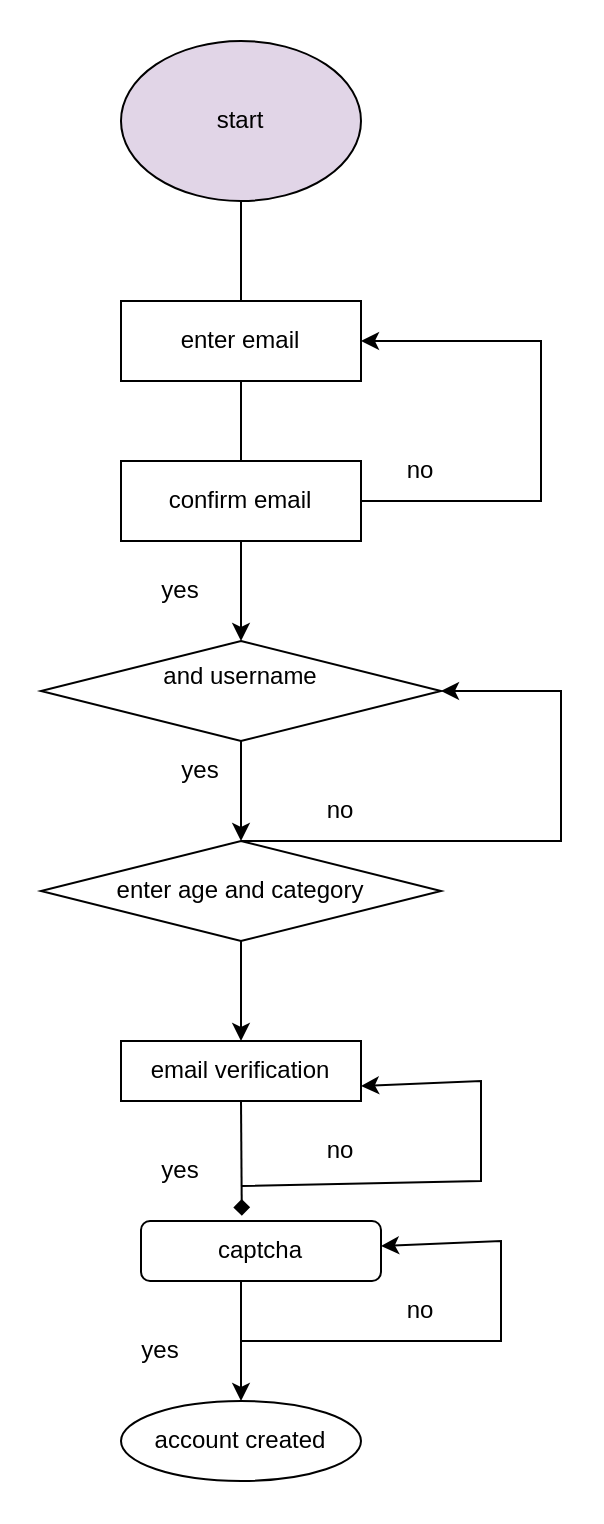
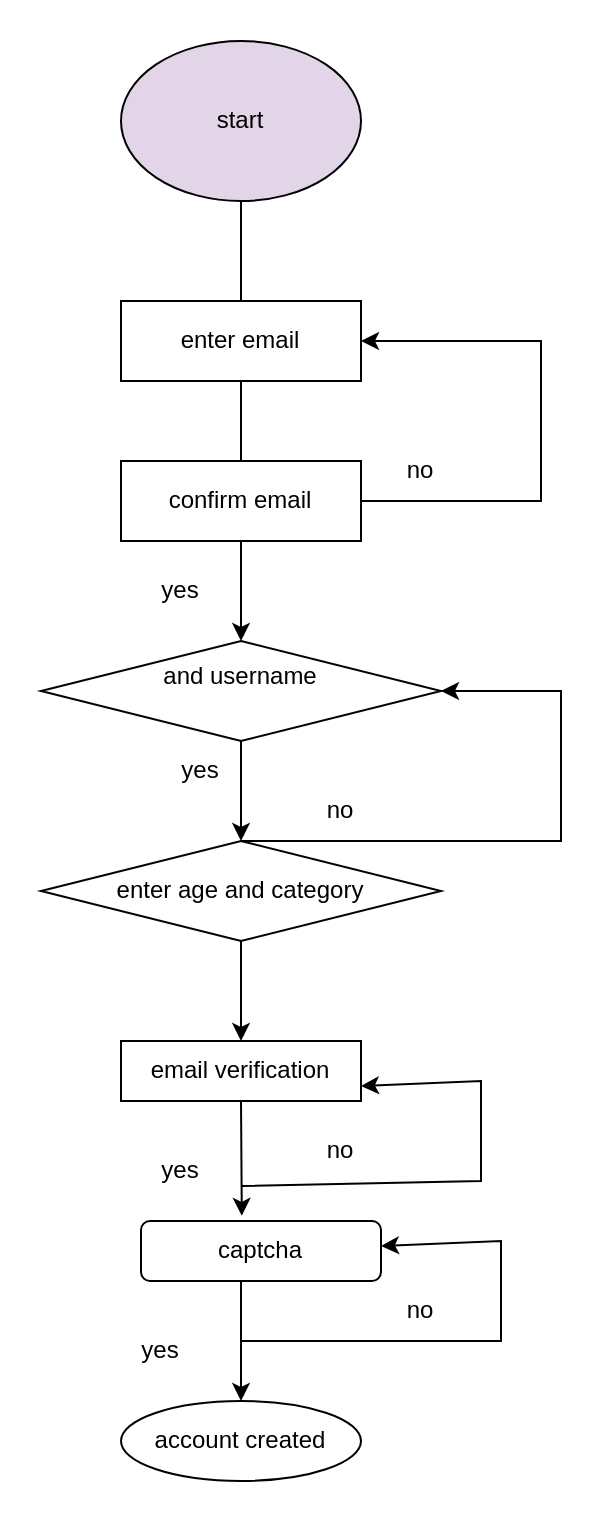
  <mxCell id="0" />
  <mxCell id="1" parent="0" />
  <mxCell id="2" value="start" style="ellipse;whiteSpace=wrap;html=1;fillColor=#e1d5e7;" vertex="1" parent="1"><mxGeometry x="60" y="20" width="120" height="80" as="geometry" /></mxCell>
  <mxCell id="3" value="" style="endArrow=none;html=1;rounded=0;exitX=0.5;exitY=1;exitDx=0;exitDy=0;" edge="1" parent="1" source="2"><mxGeometry width="50" height="50" relative="1" as="geometry"><mxPoint x="100" y="150" as="sourcePoint" /><mxPoint x="120" y="150" as="targetPoint" /></mxGeometry></mxCell>
  <mxCell id="4" value="enter email" style="rounded=0;whiteSpace=wrap;html=1;" vertex="1" parent="1"><mxGeometry x="60" y="150" width="120" height="40" as="geometry" /></mxCell>
  <mxCell id="5" value="" style="endArrow=none;html=1;rounded=0;entryX=0.5;entryY=1;entryDx=0;entryDy=0;" edge="1" parent="1" target="4"><mxGeometry width="50" height="50" relative="1" as="geometry"><mxPoint x="120" y="230" as="sourcePoint" /><mxPoint x="150" y="190" as="targetPoint" /></mxGeometry></mxCell>
  <mxCell id="6" value="confirm email" style="rounded=0;whiteSpace=wrap;html=1;" vertex="1" parent="1"><mxGeometry x="60" y="230" width="120" height="40" as="geometry" /></mxCell>
  <mxCell id="7" value="" style="endArrow=classic;html=1;rounded=0;exitX=0.5;exitY=1;exitDx=0;exitDy=0;" edge="1" parent="1" source="6"><mxGeometry width="50" height="50" relative="1" as="geometry"><mxPoint x="120" y="280" as="sourcePoint" /><mxPoint x="120" y="320" as="targetPoint" /></mxGeometry></mxCell>
  <mxCell id="8" value="yes" style="text;html=1;strokeColor=none;fillColor=none;align=center;verticalAlign=middle;whiteSpace=wrap;rounded=0;" vertex="1" parent="1"><mxGeometry x="60" y="280" width="60" height="30" as="geometry" /></mxCell>
  <mxCell id="9" value="" style="endArrow=classic;html=1;rounded=0;exitX=1;exitY=0.5;exitDx=0;exitDy=0;entryX=1;entryY=0.5;entryDx=0;entryDy=0;" edge="1" parent="1" source="6" target="4"><mxGeometry width="50" height="50" relative="1" as="geometry"><mxPoint x="190" y="260" as="sourcePoint" /><mxPoint x="240" y="170" as="targetPoint" /><Array as="points"><mxPoint x="270" y="250" /><mxPoint x="270" y="170" /></Array></mxGeometry></mxCell>
  <mxCell id="10" value="no" style="text;html=1;strokeColor=none;fillColor=none;align=center;verticalAlign=middle;whiteSpace=wrap;rounded=0;" vertex="1" parent="1"><mxGeometry x="180" y="220" width="60" height="30" as="geometry" /></mxCell>
  <mxCell id="11" value="and username&lt;br&gt;&lt;br&gt;" style="rhombus;whiteSpace=wrap;html=1;" vertex="1" parent="1"><mxGeometry x="20" y="320" width="200" height="50" as="geometry" /></mxCell>
  <mxCell id="12" value="" style="endArrow=classic;html=1;rounded=0;exitX=0.5;exitY=1;exitDx=0;exitDy=0;" edge="1" parent="1" source="11"><mxGeometry width="50" height="50" relative="1" as="geometry"><mxPoint x="320" y="380" as="sourcePoint" /><mxPoint x="120" y="420" as="targetPoint" /></mxGeometry></mxCell>
  <mxCell id="13" value="yes" style="text;html=1;strokeColor=none;fillColor=none;align=center;verticalAlign=middle;whiteSpace=wrap;rounded=0;" vertex="1" parent="1"><mxGeometry x="70" y="370" width="60" height="30" as="geometry" /></mxCell>
  <mxCell id="14" value="enter age and category" style="rhombus;whiteSpace=wrap;html=1;" vertex="1" parent="1"><mxGeometry x="20" y="420" width="200" height="50" as="geometry" /></mxCell>
  <mxCell id="15" value="" style="endArrow=classic;html=1;rounded=0;exitX=0.5;exitY=0;exitDx=0;exitDy=0;entryX=1;entryY=0.5;entryDx=0;entryDy=0;" edge="1" parent="1" source="14" target="11"><mxGeometry width="50" height="50" relative="1" as="geometry"><mxPoint x="220" y="370" as="sourcePoint" /><mxPoint x="280" y="350" as="targetPoint" /><Array as="points"><mxPoint x="280" y="420" /><mxPoint x="280" y="345" /></Array></mxGeometry></mxCell>
  <mxCell id="16" value="no" style="text;html=1;strokeColor=none;fillColor=none;align=center;verticalAlign=middle;whiteSpace=wrap;rounded=0;" vertex="1" parent="1"><mxGeometry x="140" y="390" width="60" height="30" as="geometry" /></mxCell>
  <mxCell id="17" value="" style="endArrow=classic;html=1;rounded=0;exitX=0.5;exitY=1;exitDx=0;exitDy=0;" edge="1" parent="1" source="14"><mxGeometry width="50" height="50" relative="1" as="geometry"><mxPoint x="120" y="480" as="sourcePoint" /><mxPoint x="120" y="520" as="targetPoint" /></mxGeometry></mxCell>
  <mxCell id="18" value="email verification" style="rounded=0;whiteSpace=wrap;html=1;" vertex="1" parent="1"><mxGeometry x="60" y="520" width="120" height="30" as="geometry" /></mxCell>
- <mxCell id="19" value="" style="endArrow=diamond;html=1;rounded=0;exitX=0.5;exitY=1;exitDx=0;exitDy=0;entryX=0.42;entryY=-0.087;entryDx=0;entryDy=0;entryPerimeter=0;" edge="1" parent="1" source="18" target="20"><mxGeometry width="50" height="50" relative="1" as="geometry"><mxPoint x="120" y="560" as="sourcePoint" /><mxPoint x="120" y="590" as="targetPoint" /></mxGeometry></mxCell>
+ <mxCell id="19" value="" style="endArrow=classic;html=1;rounded=0;exitX=0.5;exitY=1;exitDx=0;exitDy=0;entryX=0.42;entryY=-0.087;entryDx=0;entryDy=0;entryPerimeter=0;" edge="1" parent="1" source="18" target="20"><mxGeometry width="50" height="50" relative="1" as="geometry"><mxPoint x="120" y="560" as="sourcePoint" /><mxPoint x="120" y="590" as="targetPoint" /></mxGeometry></mxCell>
  <mxCell id="20" value="captcha" style="rounded=1;whiteSpace=wrap;html=1;" vertex="1" parent="1"><mxGeometry x="70" y="610" width="120" height="30" as="geometry" /></mxCell>
  <mxCell id="21" value="" style="endArrow=classic;html=1;rounded=0;entryX=0.5;entryY=0;entryDx=0;entryDy=0;" edge="1" parent="1" target="22"><mxGeometry width="50" height="50" relative="1" as="geometry"><mxPoint x="120" y="640" as="sourcePoint" /><mxPoint x="120" y="640" as="targetPoint" /></mxGeometry></mxCell>
  <mxCell id="22" value="account created" style="ellipse;whiteSpace=wrap;html=1;" vertex="1" parent="1"><mxGeometry x="60" y="700" width="120" height="40" as="geometry" /></mxCell>
  <mxCell id="23" value="yes" style="text;html=1;strokeColor=none;fillColor=none;align=center;verticalAlign=middle;whiteSpace=wrap;rounded=0;" vertex="1" parent="1"><mxGeometry x="60" y="570" width="60" height="30" as="geometry" /></mxCell>
  <mxCell id="24" value="" style="endArrow=classic;html=1;rounded=0;entryX=1;entryY=0.75;entryDx=0;entryDy=0;exitX=1;exitY=0.75;exitDx=0;exitDy=0;" edge="1" parent="1" source="23" target="18"><mxGeometry width="50" height="50" relative="1" as="geometry"><mxPoint x="130" y="590" as="sourcePoint" /><mxPoint x="190" y="540" as="targetPoint" /><Array as="points"><mxPoint x="240" y="590" /><mxPoint x="240" y="540" /></Array></mxGeometry></mxCell>
  <mxCell id="25" value="no" style="text;html=1;strokeColor=none;fillColor=none;align=center;verticalAlign=middle;whiteSpace=wrap;rounded=0;" vertex="1" parent="1"><mxGeometry x="140" y="560" width="60" height="30" as="geometry" /></mxCell>
  <mxCell id="26" value="yes" style="text;html=1;strokeColor=none;fillColor=none;align=center;verticalAlign=middle;whiteSpace=wrap;rounded=0;" vertex="1" parent="1"><mxGeometry x="50" y="630" width="60" height="90" as="geometry" /></mxCell>
  <mxCell id="27" value="" style="endArrow=classic;html=1;rounded=0;entryX=1;entryY=0.75;entryDx=0;entryDy=0;" edge="1" parent="1"><mxGeometry width="50" height="50" relative="1" as="geometry"><mxPoint x="120" y="670" as="sourcePoint" /><mxPoint x="190" y="622.5" as="targetPoint" /><Array as="points"><mxPoint x="250" y="670" /><mxPoint x="250" y="620" /></Array></mxGeometry></mxCell>
  <mxCell id="28" value="no" style="text;html=1;strokeColor=none;fillColor=none;align=center;verticalAlign=middle;whiteSpace=wrap;rounded=0;" vertex="1" parent="1"><mxGeometry x="180" y="640" width="60" height="30" as="geometry" /></mxCell>
